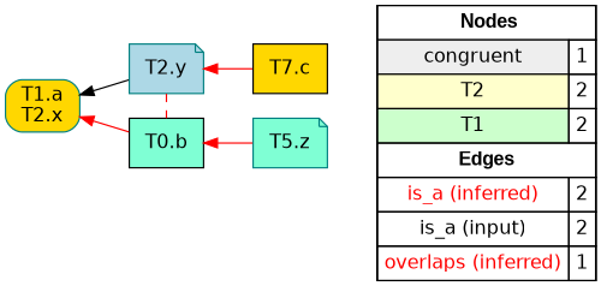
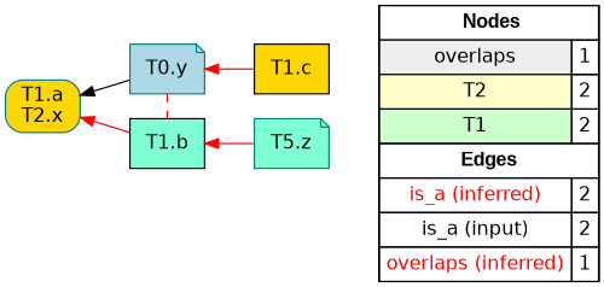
  digraph {
    rankdir=RL
    node [fillcolor=gold fontname=helvetica shape=box style=filled color=teal]
    edge [arrowhead=normal color="#FF0000" constraint=true penwidth=1 style=solid]
-   n1 [fillcolor=white label=<   <TABLE BORDER="0" CELLBORDER="1" CELLSPACING="0" CELLPADDING="4">  <TR> <TD COLSPAN="2"><font face="Arial Black"> Nodes</font></TD> </TR>  <TR>   <TD bgcolor="#EEEEEE" fontname="helvetica">congruent</TD>   <TD>1</TD>   </TR>  <TR>   <TD bgcolor="#FFFFCC" fontname="helvetica">T2</TD>   <TD>2</TD>   </TR>  <TR>   <TD bgcolor="#CCFFCC" fontname="helvetica">T1</TD>   <TD>2</TD>   </TR>  <TR> <TD COLSPAN="2"><font face = "Arial Black"> Edges </font></TD> </TR>  <TR>   <TD><font color ="#FF0000">is_a (inferred)</font></TD><TD>2</TD> </TR> <TR>   <TD><font color ="#000000">is_a (input)</font></TD><TD>2</TD> </TR> <TR>   <TD><font color ="#FF0000">overlaps (inferred)</font></TD><TD>1</TD> </TR> </TABLE>   > margin=0 color=""]
+   n1 [fillcolor=white label=<   <TABLE BORDER="0" CELLBORDER="1" CELLSPACING="0" CELLPADDING="4">  <TR> <TD COLSPAN="2"><font face="Arial Black"> Nodes</font></TD> </TR>  <TR>   <TD bgcolor="#EEEEEE" fontname="helvetica">overlaps</TD>   <TD>1</TD>   </TR>  <TR>   <TD bgcolor="#FFFFCC" fontname="helvetica">T2</TD>   <TD>2</TD>   </TR>  <TR>   <TD bgcolor="#CCFFCC" fontname="helvetica">T1</TD>   <TD>2</TD>   </TR>  <TR> <TD COLSPAN="2"><font face = "Arial Black"> Edges </font></TD> </TR>  <TR>   <TD><font color ="#FF0000">is_a (inferred)</font></TD><TD>2</TD> </TR> <TR>   <TD><font color ="#000000">is_a (input)</font></TD><TD>2</TD> </TR> <TR>   <TD><font color ="#FF0000">overlaps (inferred)</font></TD><TD>1</TD> </TR> </TABLE>   > margin=0 color=""]
    "T1.a\nT2.x" [style="filled,rounded"]
-   "T2.y" [fillcolor=lightblue shape=note]
-   "T1.b" [color=black fillcolor=aquamarine label="T0.b"]
+   "T2.y" [fillcolor=lightblue shape=note label="T0.y"]
+   "T1.b" [color=black fillcolor=aquamarine]
    n5 [fillcolor=aquamarine label="T5.z" shape=note]
-   "T1.c" [color=black label="T7.c"]
+   "T1.c" [color=black]
    subgraph sub_1 {
      rank=source
      n1
    }
    "T2.y" -> "T1.a\nT2.x" [color="#000000"]
    "T2.y" -> "T1.b" [arrowhead=none constraint=false style=dashed]
    "T1.b" -> "T1.a\nT2.x"
    n5 -> "T1.b"
    "T1.c" -> "T2.y"
  }
